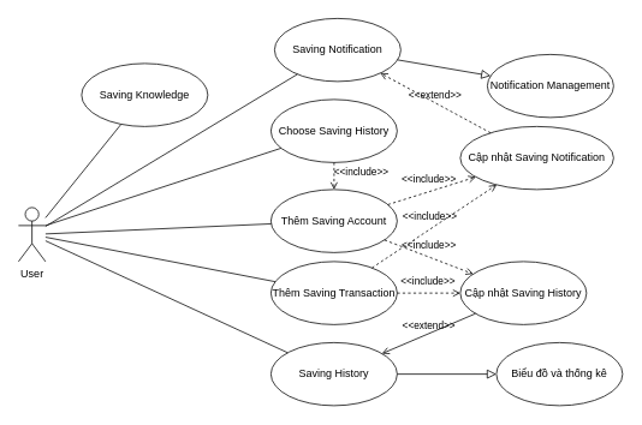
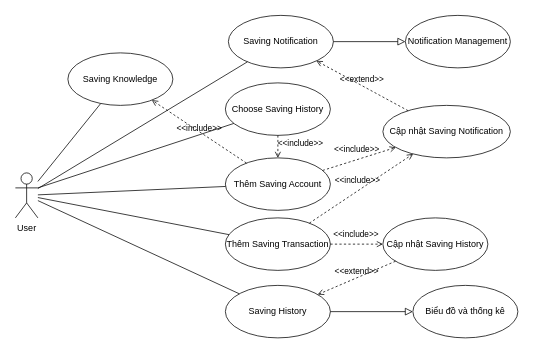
  <mxCell id="0" />
  <mxCell id="1" parent="0" />
  <mxCell id="2" value="User" style="shape=umlActor;verticalLabelPosition=bottom;verticalAlign=top;html=1;outlineConnect=0;" vertex="1" parent="1"><mxGeometry x="20" y="230" width="30" height="60" as="geometry" /></mxCell>
  <mxCell id="3" value="Thêm Saving Account" style="ellipse;whiteSpace=wrap;html=1;" vertex="1" parent="1"><mxGeometry x="300" y="210" width="140" height="70" as="geometry" /></mxCell>
  <mxCell id="4" value="Thêm Saving Transaction" style="ellipse;whiteSpace=wrap;html=1;" vertex="1" parent="1"><mxGeometry x="300" y="290" width="140" height="70" as="geometry" /></mxCell>
  <mxCell id="5" value="Saving History" style="ellipse;whiteSpace=wrap;html=1;" vertex="1" parent="1"><mxGeometry x="300" y="380" width="140" height="70" as="geometry" /></mxCell>
  <mxCell id="6" value="" style="endArrow=none;html=1;rounded=0;" edge="1" parent="1" source="2" target="4"><mxGeometry width="50" height="50" relative="1" as="geometry"><mxPoint x="80" y="394" as="sourcePoint" /><mxPoint x="234" y="250" as="targetPoint" /></mxGeometry></mxCell>
  <mxCell id="7" value="" style="endArrow=none;html=1;rounded=0;" edge="1" parent="1" source="2" target="5"><mxGeometry width="50" height="50" relative="1" as="geometry"><mxPoint x="60" y="271" as="sourcePoint" /><mxPoint x="311" y="290" as="targetPoint" /></mxGeometry></mxCell>
  <mxCell id="8" value="" style="endArrow=none;html=1;rounded=0;" edge="1" parent="1" source="2" target="3"><mxGeometry width="50" height="50" relative="1" as="geometry"><mxPoint x="70" y="281" as="sourcePoint" /><mxPoint x="321" y="300" as="targetPoint" /></mxGeometry></mxCell>
  <mxCell id="9" value="Cập nhật Saving History" style="ellipse;whiteSpace=wrap;html=1;" vertex="1" parent="1"><mxGeometry x="510" y="290" width="140" height="70" as="geometry" /></mxCell>
- <mxCell id="10" value="&amp;lt;&amp;lt;include&amp;gt;&amp;gt;" style="html=1;verticalAlign=bottom;labelBackgroundColor=none;endArrow=open;endFill=0;dashed=1;rounded=0;" edge="1" parent="1" source="3" target="9"><mxGeometry x="-0.04" y="4" width="160" relative="1" as="geometry"><mxPoint x="210" y="320" as="sourcePoint" /><mxPoint x="370" y="320" as="targetPoint" /><mxPoint as="offset" /></mxGeometry></mxCell>
+ <mxCell id="10" value="&amp;lt;&amp;lt;include&amp;gt;&amp;gt;" style="html=1;verticalAlign=bottom;labelBackgroundColor=none;endArrow=open;endFill=0;dashed=1;rounded=0;" edge="1" parent="1" source="3" target="13"><mxGeometry x="-0.04" y="4" width="160" relative="1" as="geometry"><mxPoint x="210" y="320" as="sourcePoint" /><mxPoint x="370" y="320" as="targetPoint" /><mxPoint as="offset" /></mxGeometry></mxCell>
  <mxCell id="11" value="&amp;lt;&amp;lt;include&amp;gt;&amp;gt;" style="html=1;verticalAlign=bottom;labelBackgroundColor=none;endArrow=open;endFill=0;dashed=1;rounded=0;" edge="1" parent="1" source="4" target="9"><mxGeometry x="-0.04" y="4" width="160" relative="1" as="geometry"><mxPoint x="429" y="220" as="sourcePoint" /><mxPoint x="531" y="270" as="targetPoint" /><mxPoint as="offset" /></mxGeometry></mxCell>
- <mxCell id="12" value="&amp;lt;&amp;lt;extend&amp;gt;&amp;gt;" style="html=1;verticalAlign=bottom;labelBackgroundColor=none;endArrow=open;endFill=0;dashed=0;rounded=0;" edge="1" parent="1" source="9" target="5"><mxGeometry width="160" relative="1" as="geometry"><mxPoint x="210" y="320" as="sourcePoint" /><mxPoint x="370" y="320" as="targetPoint" /></mxGeometry></mxCell>
+ <mxCell id="12" value="&amp;lt;&amp;lt;extend&amp;gt;&amp;gt;" style="html=1;verticalAlign=bottom;labelBackgroundColor=none;endArrow=open;endFill=0;dashed=1;rounded=0;" edge="1" parent="1" source="9" target="5"><mxGeometry width="160" relative="1" as="geometry"><mxPoint x="210" y="320" as="sourcePoint" /><mxPoint x="370" y="320" as="targetPoint" /></mxGeometry></mxCell>
  <mxCell id="13" value="Saving Knowledge" style="ellipse;whiteSpace=wrap;html=1;" vertex="1" parent="1"><mxGeometry x="90" y="70" width="140" height="70" as="geometry" /></mxCell>
  <mxCell id="14" value="" style="endArrow=none;html=1;rounded=0;" edge="1" parent="1" source="2" target="13"><mxGeometry width="50" height="50" relative="1" as="geometry"><mxPoint x="50" y="167" as="sourcePoint" /><mxPoint x="321" y="210" as="targetPoint" /></mxGeometry></mxCell>
  <mxCell id="15" value="Biểu đồ và thống kê" style="ellipse;whiteSpace=wrap;html=1;" vertex="1" parent="1"><mxGeometry x="550" y="380" width="140" height="70" as="geometry" /></mxCell>
  <mxCell id="16" value="" style="endArrow=block;html=1;rounded=0;align=center;verticalAlign=bottom;endFill=0;labelBackgroundColor=none;endSize=8;" edge="1" parent="1" source="5" target="15"><mxGeometry relative="1" as="geometry"><mxPoint x="356" y="571" as="sourcePoint" /><mxPoint x="884" y="471" as="targetPoint" /></mxGeometry></mxCell>
  <mxCell id="17" value="" style="resizable=0;html=1;align=center;verticalAlign=top;labelBackgroundColor=none;" connectable="0" vertex="1" parent="16"><mxGeometry relative="1" as="geometry" /></mxCell>
  <mxCell id="18" value="Choose Saving History" style="ellipse;whiteSpace=wrap;html=1;" vertex="1" parent="1"><mxGeometry x="300" y="110" width="140" height="70" as="geometry" /></mxCell>
  <mxCell id="19" value="" style="endArrow=none;html=1;rounded=0;exitX=1;exitY=0.333;exitDx=0;exitDy=0;exitPerimeter=0;" edge="1" parent="1" target="18" source="2"><mxGeometry width="50" height="50" relative="1" as="geometry"><mxPoint x="60" y="267" as="sourcePoint" /><mxPoint x="331" y="310" as="targetPoint" /></mxGeometry></mxCell>
  <mxCell id="20" value="&amp;lt;&amp;lt;include&amp;gt;&amp;gt;" style="html=1;verticalAlign=bottom;labelBackgroundColor=none;endArrow=open;endFill=0;dashed=1;rounded=0;" edge="1" parent="1" source="18" target="3"><mxGeometry x="0.333" y="30" width="160" relative="1" as="geometry"><mxPoint x="220" y="330" as="sourcePoint" /><mxPoint x="531" y="270" as="targetPoint" /><mxPoint as="offset" /><Array as="points" /></mxGeometry></mxCell>
  <mxCell id="21" value="Saving Notification" style="ellipse;whiteSpace=wrap;html=1;" vertex="1" parent="1"><mxGeometry x="304" y="20" width="140" height="70" as="geometry" /></mxCell>
  <mxCell id="22" value="" style="endArrow=none;html=1;rounded=0;" edge="1" parent="1" target="21" source="2"><mxGeometry width="50" height="50" relative="1" as="geometry"><mxPoint x="50" y="351" as="sourcePoint" /><mxPoint x="311" y="375" as="targetPoint" /></mxGeometry></mxCell>
- <mxCell id="23" value="Notification Management" style="ellipse;whiteSpace=wrap;html=1;" vertex="1" parent="1"><mxGeometry x="540" y="60" width="140" height="70" as="geometry" /></mxCell>
+ <mxCell id="23" value="Notification Management" style="ellipse;whiteSpace=wrap;html=1;" vertex="1" parent="1"><mxGeometry x="540" y="20" width="140" height="70" as="geometry" /></mxCell>
  <mxCell id="24" value="" style="endArrow=block;html=1;rounded=0;align=center;verticalAlign=bottom;endFill=0;labelBackgroundColor=none;endSize=8;" edge="1" parent="1" source="21" target="23"><mxGeometry relative="1" as="geometry"><mxPoint x="356" y="656" as="sourcePoint" /><mxPoint x="884" y="556" as="targetPoint" /></mxGeometry></mxCell>
  <mxCell id="25" value="" style="resizable=0;html=1;align=center;verticalAlign=top;labelBackgroundColor=none;" connectable="0" vertex="1" parent="24"><mxGeometry relative="1" as="geometry" /></mxCell>
  <mxCell id="26" value="Cập nhật Saving Notification" style="ellipse;whiteSpace=wrap;html=1;" vertex="1" parent="1"><mxGeometry x="510" y="140" width="170" height="70" as="geometry" /></mxCell>
  <mxCell id="27" value="&amp;lt;&amp;lt;include&amp;gt;&amp;gt;" style="html=1;verticalAlign=bottom;labelBackgroundColor=none;endArrow=open;endFill=0;dashed=1;rounded=0;" edge="1" parent="1" target="26" source="3"><mxGeometry x="-0.04" y="4" width="160" relative="1" as="geometry"><mxPoint x="590" y="250" as="sourcePoint" /><mxPoint x="531" y="107.5" as="targetPoint" /><mxPoint as="offset" /></mxGeometry></mxCell>
  <mxCell id="28" value="&amp;lt;&amp;lt;extend&amp;gt;&amp;gt;" style="html=1;verticalAlign=bottom;labelBackgroundColor=none;endArrow=open;endFill=0;dashed=1;rounded=0;" edge="1" parent="1" source="26" target="21"><mxGeometry width="160" relative="1" as="geometry"><mxPoint x="632" y="90" as="sourcePoint" /><mxPoint x="528" y="134" as="targetPoint" /></mxGeometry></mxCell>
  <mxCell id="29" value="&amp;lt;&amp;lt;include&amp;gt;&amp;gt;" style="html=1;verticalAlign=bottom;labelBackgroundColor=none;endArrow=open;endFill=0;dashed=1;rounded=0;" edge="1" parent="1" source="4" target="26"><mxGeometry x="-0.04" y="4" width="160" relative="1" as="geometry"><mxPoint x="438" y="236" as="sourcePoint" /><mxPoint x="532" y="204" as="targetPoint" /><mxPoint as="offset" /></mxGeometry></mxCell>
